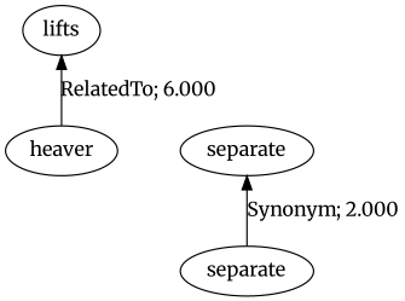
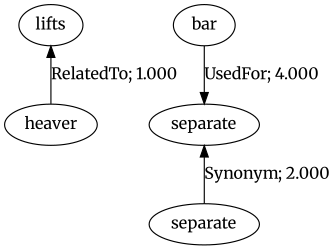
  digraph {
    fontname=Merriweather
    node [fontname=Merriweather]
    edge [dir=back fontname=Merriweather]
    n1 [label=lifts]
    n2 [label=heaver]
+   n3 [label=bar]
    n4 [label=separate]
    n5 [label=separate]
-   n1 -> n2 [label="RelatedTo; 6.000" weight=1.000]
+   n1 -> n2 [label="RelatedTo; 1.000" weight=1.000]
+   n3 -> n4 [dir=forward label="UsedFor; 4.000" weight=4.000]
    n4 -> n5 [label="Synonym; 2.000" weight=2.000]
  }
